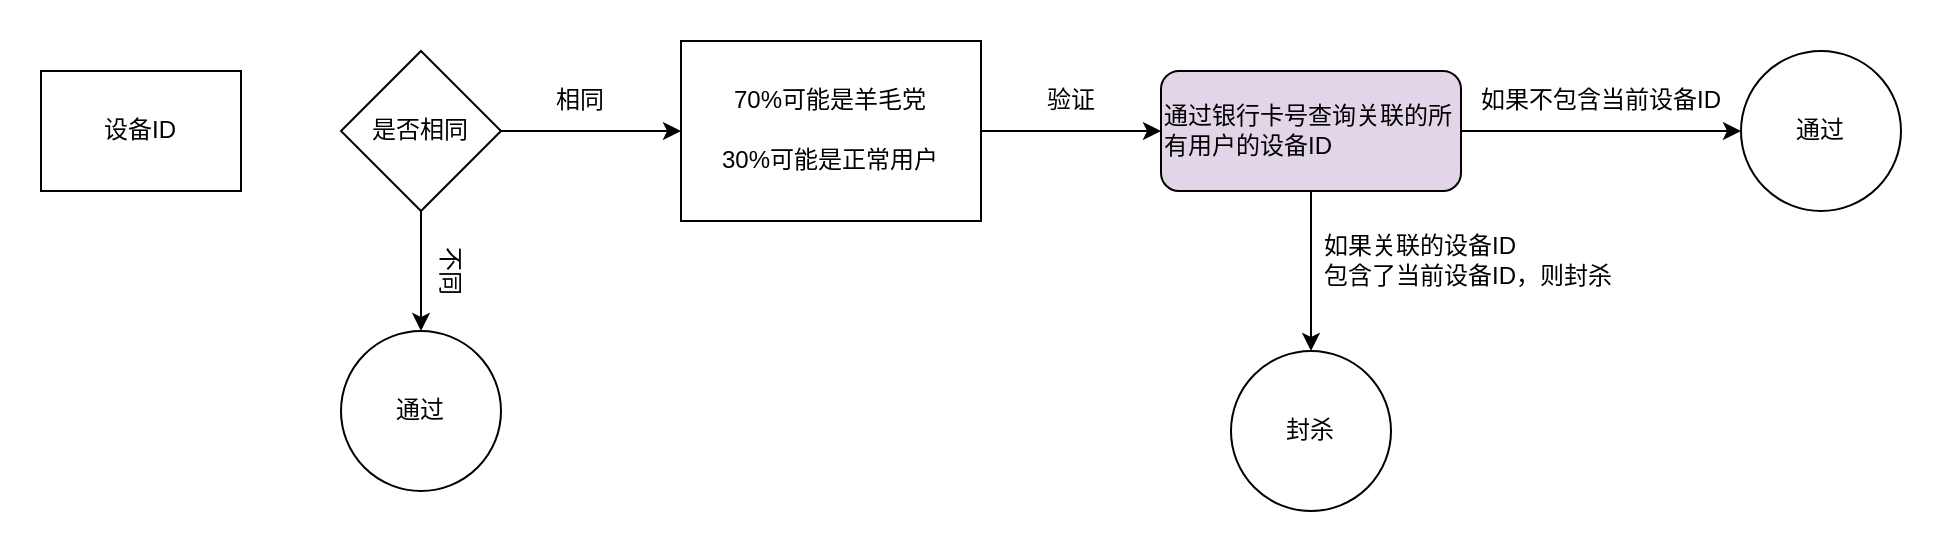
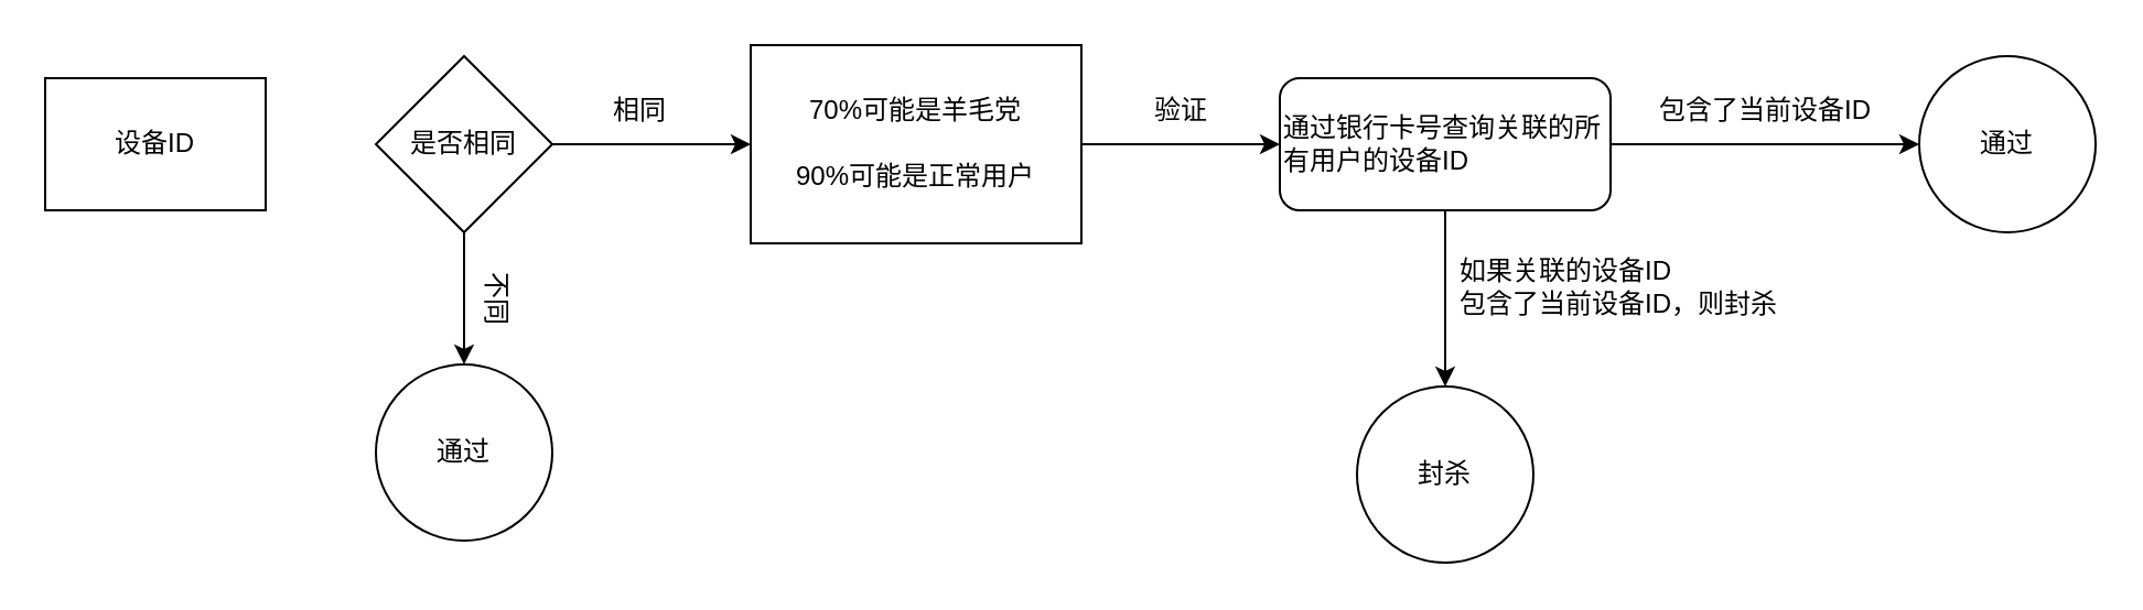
  <mxCell id="0" />
  <mxCell id="1" parent="0" />
  <mxCell id="2" value="设备ID" style="rounded=0;whiteSpace=wrap;html=1;" vertex="1" parent="1"><mxGeometry x="20" y="35" width="100" height="60" as="geometry" /></mxCell>
  <mxCell id="3" style="edgeStyle=orthogonalEdgeStyle;rounded=0;orthogonalLoop=1;jettySize=auto;html=1;entryX=0.5;entryY=0;entryDx=0;entryDy=0;" edge="1" parent="1" source="5" target="7"><mxGeometry relative="1" as="geometry"><mxPoint x="210" y="185" as="targetPoint" /></mxGeometry></mxCell>
  <mxCell id="4" style="edgeStyle=orthogonalEdgeStyle;rounded=0;orthogonalLoop=1;jettySize=auto;html=1;entryX=0;entryY=0.5;entryDx=0;entryDy=0;" edge="1" parent="1" source="5" target="13"><mxGeometry relative="1" as="geometry" /></mxCell>
  <mxCell id="5" value="是否相同" style="rhombus;whiteSpace=wrap;html=1;rounded=0;" vertex="1" parent="1"><mxGeometry x="170" y="25" width="80" height="80" as="geometry" /></mxCell>
  <mxCell id="6" value="不同" style="text;html=1;align=center;verticalAlign=middle;resizable=0;points=[];autosize=1;strokeColor=none;fillColor=none;rotation=90;" vertex="1" parent="1"><mxGeometry x="200" y="120" width="50" height="30" as="geometry" /></mxCell>
  <mxCell id="7" value="通过" style="ellipse;whiteSpace=wrap;html=1;aspect=fixed;" vertex="1" parent="1"><mxGeometry x="170" y="165" width="80" height="80" as="geometry" /></mxCell>
  <mxCell id="8" value="相同" style="text;html=1;strokeColor=none;fillColor=none;align=center;verticalAlign=middle;whiteSpace=wrap;rounded=0;" vertex="1" parent="1"><mxGeometry x="260" y="35" width="60" height="30" as="geometry" /></mxCell>
  <mxCell id="9" style="edgeStyle=orthogonalEdgeStyle;rounded=0;orthogonalLoop=1;jettySize=auto;html=1;entryX=0.5;entryY=0;entryDx=0;entryDy=0;" edge="1" parent="1" source="11" target="17"><mxGeometry relative="1" as="geometry" /></mxCell>
  <mxCell id="10" style="edgeStyle=orthogonalEdgeStyle;rounded=0;orthogonalLoop=1;jettySize=auto;html=1;entryX=0;entryY=0.5;entryDx=0;entryDy=0;" edge="1" parent="1" source="11" target="19"><mxGeometry relative="1" as="geometry" /></mxCell>
- <mxCell id="11" value="通过银行卡号查询关联的所有用户的设备ID" style="rounded=1;whiteSpace=wrap;html=1;align=left;fillColor=#e1d5e7;" vertex="1" parent="1"><mxGeometry x="580" y="35" width="150" height="60" as="geometry" /></mxCell>
+ <mxCell id="11" value="通过银行卡号查询关联的所有用户的设备ID" style="rounded=1;whiteSpace=wrap;html=1;align=left;" vertex="1" parent="1"><mxGeometry x="580" y="35" width="150" height="60" as="geometry" /></mxCell>
  <mxCell id="12" style="edgeStyle=orthogonalEdgeStyle;rounded=0;orthogonalLoop=1;jettySize=auto;html=1;entryX=0;entryY=0.5;entryDx=0;entryDy=0;" edge="1" parent="1" source="13" target="11"><mxGeometry relative="1" as="geometry" /></mxCell>
  <mxCell id="13" value="" style="rounded=0;whiteSpace=wrap;html=1;" vertex="1" parent="1"><mxGeometry x="340" y="20" width="150" height="90" as="geometry" /></mxCell>
  <mxCell id="14" value="70%可能是羊毛党" style="text;html=1;strokeColor=none;fillColor=none;align=center;verticalAlign=middle;whiteSpace=wrap;rounded=0;" vertex="1" parent="1"><mxGeometry x="355" y="35" width="120" height="30" as="geometry" /></mxCell>
- <mxCell id="15" value="30%可能是正常用户" style="text;html=1;strokeColor=none;fillColor=none;align=center;verticalAlign=middle;whiteSpace=wrap;rounded=0;" vertex="1" parent="1"><mxGeometry x="355" y="65" width="120" height="30" as="geometry" /></mxCell>
+ <mxCell id="15" value="90%可能是正常用户" style="text;html=1;strokeColor=none;fillColor=none;align=center;verticalAlign=middle;whiteSpace=wrap;rounded=0;" vertex="1" parent="1"><mxGeometry x="355" y="65" width="120" height="30" as="geometry" /></mxCell>
  <mxCell id="16" value="验证" style="text;html=1;align=center;verticalAlign=middle;resizable=0;points=[];autosize=1;strokeColor=none;fillColor=none;" vertex="1" parent="1"><mxGeometry x="510" y="35" width="50" height="30" as="geometry" /></mxCell>
  <mxCell id="17" value="封杀" style="ellipse;whiteSpace=wrap;html=1;aspect=fixed;" vertex="1" parent="1"><mxGeometry x="615" y="175" width="80" height="80" as="geometry" /></mxCell>
  <mxCell id="18" value="&lt;span style=&quot;&quot;&gt;如果关联的设备ID&lt;br&gt;包含了当前设备ID，则封杀&lt;/span&gt;" style="text;html=1;align=left;verticalAlign=middle;resizable=0;points=[];autosize=1;strokeColor=none;fillColor=none;" vertex="1" parent="1"><mxGeometry x="660" y="110" width="170" height="40" as="geometry" /></mxCell>
  <mxCell id="19" value="通过" style="ellipse;whiteSpace=wrap;html=1;aspect=fixed;" vertex="1" parent="1"><mxGeometry x="870" y="25" width="80" height="80" as="geometry" /></mxCell>
- <mxCell id="20" value="如果不包含当前设备ID" style="text;html=1;align=center;verticalAlign=middle;resizable=0;points=[];autosize=1;strokeColor=none;fillColor=none;" vertex="1" parent="1"><mxGeometry x="730" y="35" width="140" height="30" as="geometry" /></mxCell>
+ <mxCell id="20" value="包含了当前设备ID" style="text;html=1;align=center;verticalAlign=middle;resizable=0;points=[];autosize=1;strokeColor=none;fillColor=none;" vertex="1" parent="1"><mxGeometry x="730" y="35" width="140" height="30" as="geometry" /></mxCell>
